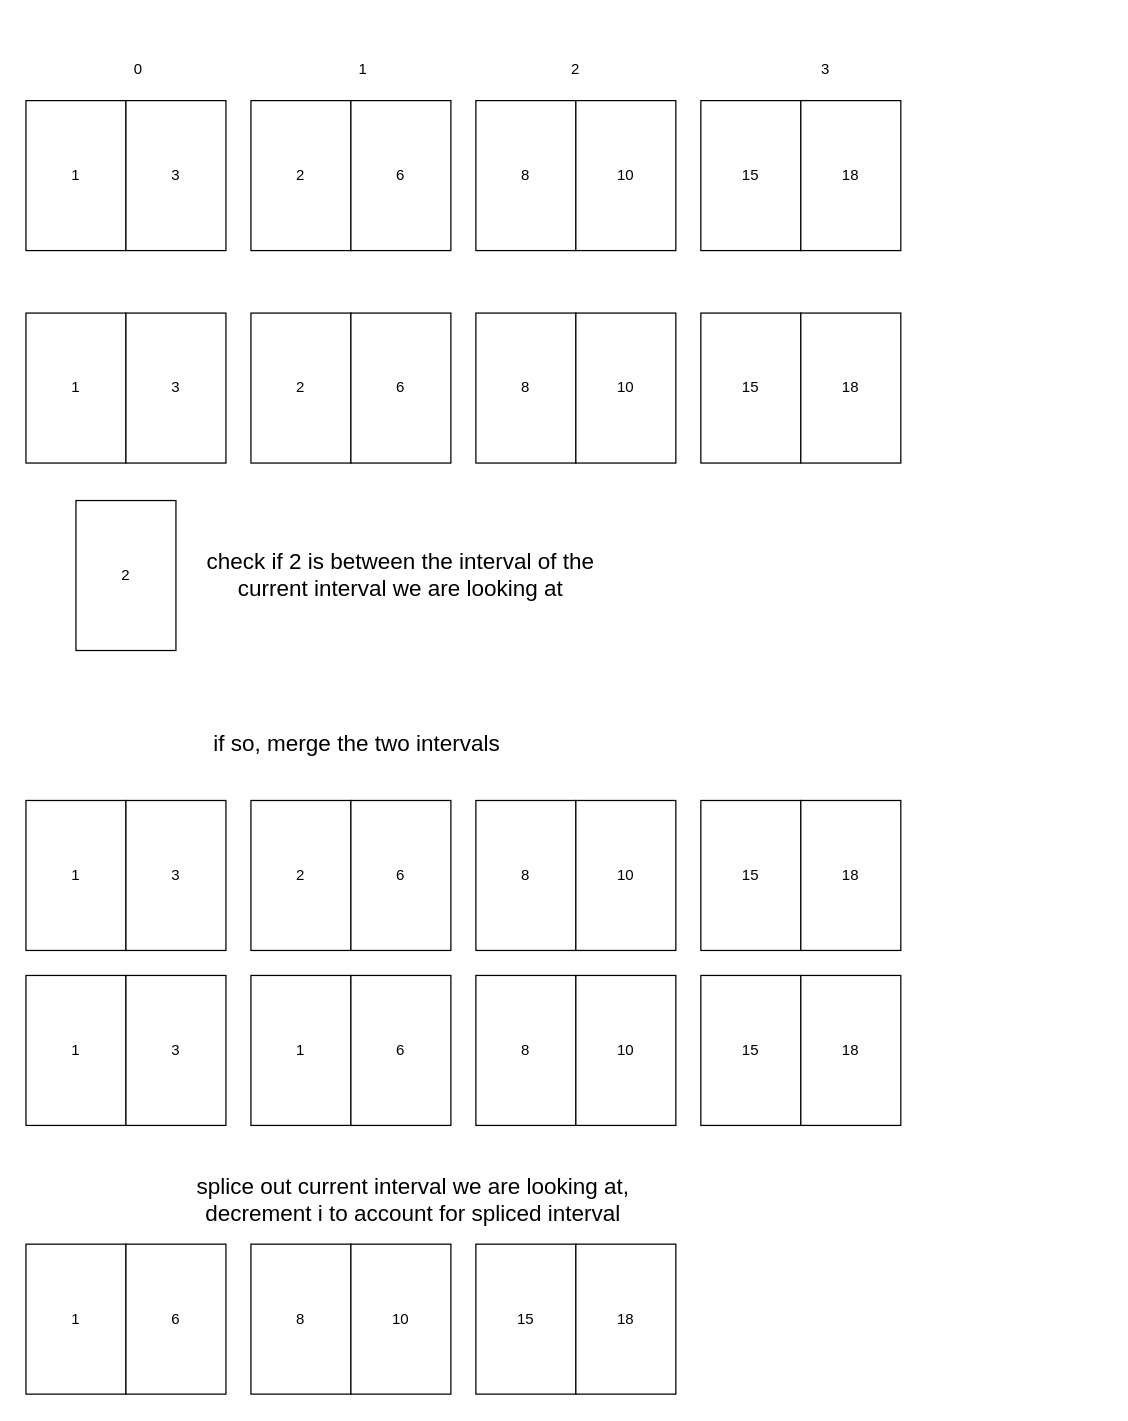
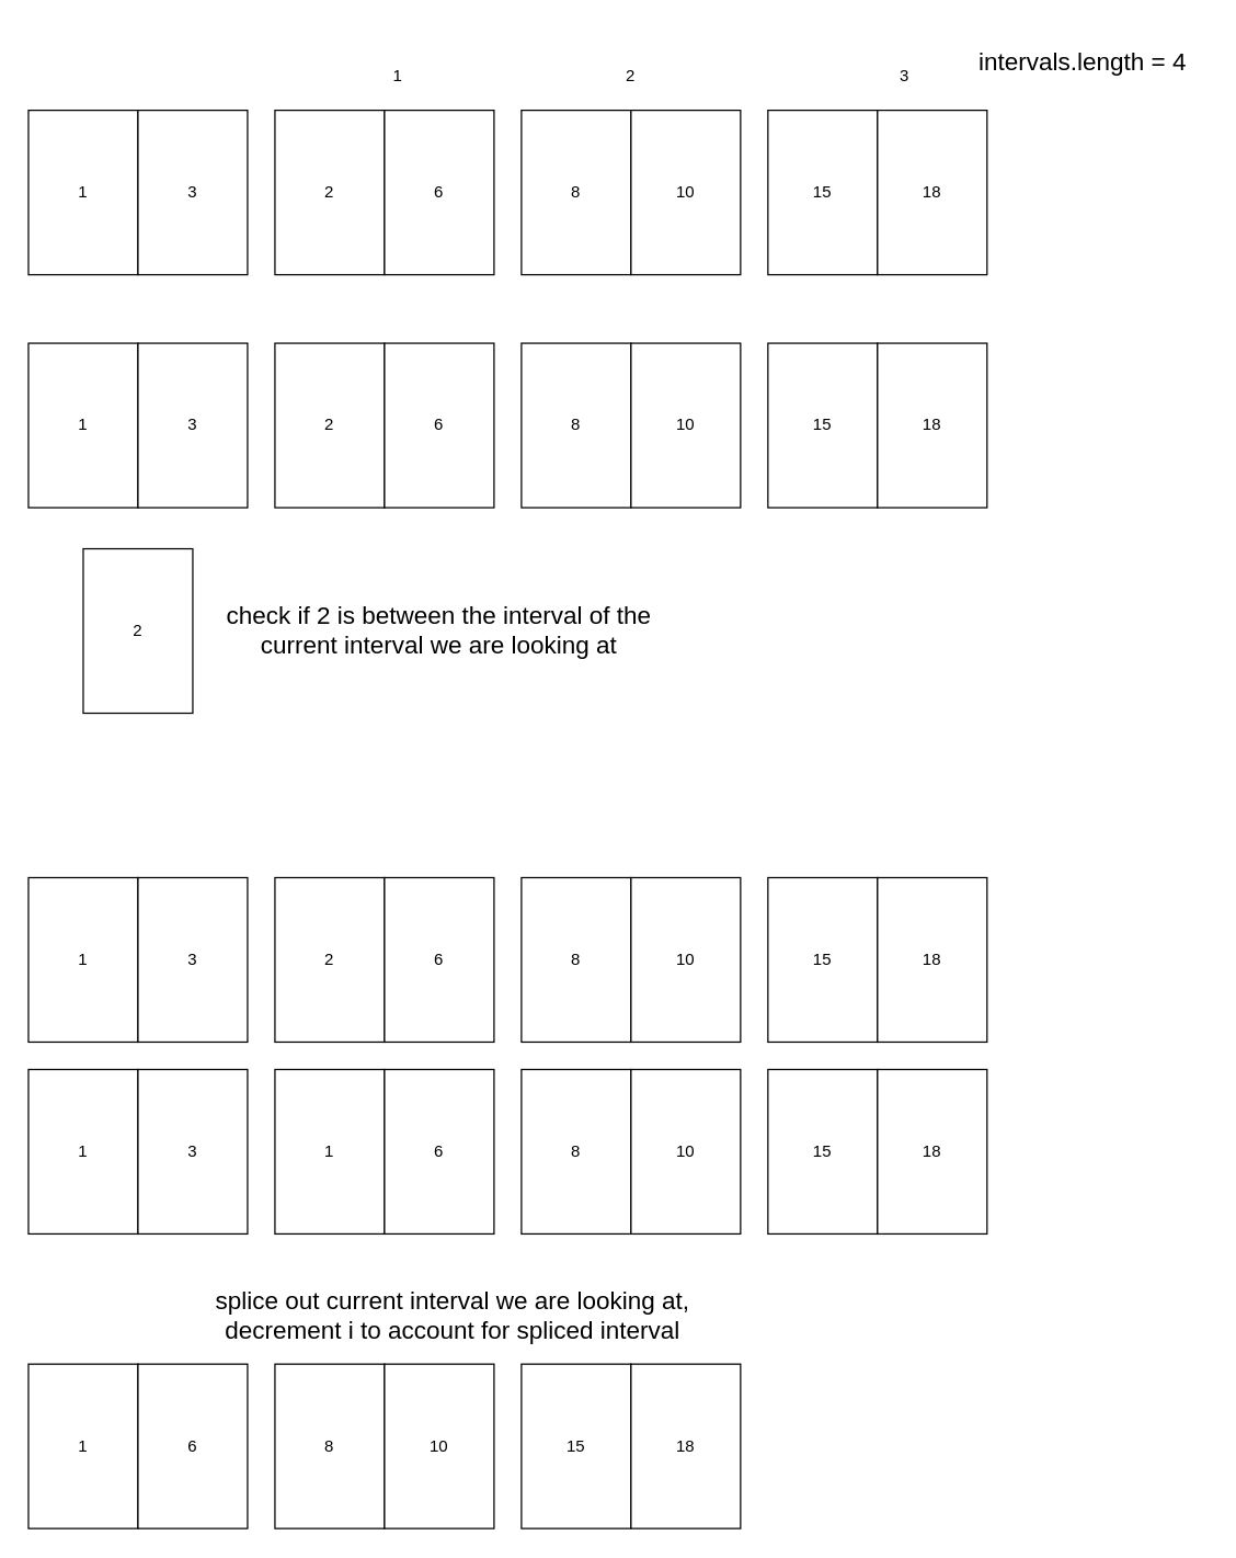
  <mxCell id="0" />
  <mxCell id="1" parent="0" />
  <mxCell id="2" value="1" style="rounded=0;whiteSpace=wrap;html=1;" vertex="1" parent="1"><mxGeometry x="20" y="80" width="80" height="120" as="geometry" /></mxCell>
  <mxCell id="3" value="3" style="rounded=0;whiteSpace=wrap;html=1;" vertex="1" parent="1"><mxGeometry x="100" y="80" width="80" height="120" as="geometry" /></mxCell>
  <mxCell id="4" value="15" style="rounded=0;whiteSpace=wrap;html=1;" vertex="1" parent="1"><mxGeometry x="560" y="80" width="80" height="120" as="geometry" /></mxCell>
  <mxCell id="5" value="18" style="rounded=0;whiteSpace=wrap;html=1;" vertex="1" parent="1"><mxGeometry x="640" y="80" width="80" height="120" as="geometry" /></mxCell>
  <mxCell id="6" value="8" style="rounded=0;whiteSpace=wrap;html=1;" vertex="1" parent="1"><mxGeometry x="380" y="80" width="80" height="120" as="geometry" /></mxCell>
  <mxCell id="7" value="10" style="rounded=0;whiteSpace=wrap;html=1;" vertex="1" parent="1"><mxGeometry x="460" y="80" width="80" height="120" as="geometry" /></mxCell>
  <mxCell id="8" value="2" style="rounded=0;whiteSpace=wrap;html=1;" vertex="1" parent="1"><mxGeometry x="200" y="80" width="80" height="120" as="geometry" /></mxCell>
  <mxCell id="9" value="6" style="rounded=0;whiteSpace=wrap;html=1;" vertex="1" parent="1"><mxGeometry x="280" y="80" width="80" height="120" as="geometry" /></mxCell>
- <mxCell id="10" value="0" style="text;html=1;strokeColor=none;fillColor=none;align=center;verticalAlign=middle;whiteSpace=wrap;rounded=0;" vertex="1" parent="1"><mxGeometry x="80" y="40" width="60" height="30" as="geometry" /></mxCell>
  <mxCell id="11" value="1" style="text;html=1;strokeColor=none;fillColor=none;align=center;verticalAlign=middle;whiteSpace=wrap;rounded=0;" vertex="1" parent="1"><mxGeometry x="260" y="40" width="60" height="30" as="geometry" /></mxCell>
  <mxCell id="12" value="2" style="text;html=1;strokeColor=none;fillColor=none;align=center;verticalAlign=middle;whiteSpace=wrap;rounded=0;" vertex="1" parent="1"><mxGeometry x="430" y="40" width="60" height="30" as="geometry" /></mxCell>
  <mxCell id="13" value="3" style="text;html=1;strokeColor=none;fillColor=none;align=center;verticalAlign=middle;whiteSpace=wrap;rounded=0;" vertex="1" parent="1"><mxGeometry x="630" y="40" width="60" height="30" as="geometry" /></mxCell>
+ <mxCell id="14" value="&lt;font style=&quot;font-size: 18px&quot;&gt;intervals.length = 4&lt;/font&gt;" style="text;html=1;strokeColor=none;fillColor=none;align=center;verticalAlign=middle;whiteSpace=wrap;rounded=0;" vertex="1" parent="1"><mxGeometry x="700" y="20" width="180" height="50" as="geometry" /></mxCell>
  <mxCell id="15" value="1" style="rounded=0;whiteSpace=wrap;html=1;" vertex="1" parent="1"><mxGeometry x="20" y="250" width="80" height="120" as="geometry" /></mxCell>
  <mxCell id="16" value="3" style="rounded=0;whiteSpace=wrap;html=1;" vertex="1" parent="1"><mxGeometry x="100" y="250" width="80" height="120" as="geometry" /></mxCell>
  <mxCell id="17" value="15" style="rounded=0;whiteSpace=wrap;html=1;" vertex="1" parent="1"><mxGeometry x="560" y="250" width="80" height="120" as="geometry" /></mxCell>
  <mxCell id="18" value="18" style="rounded=0;whiteSpace=wrap;html=1;" vertex="1" parent="1"><mxGeometry x="640" y="250" width="80" height="120" as="geometry" /></mxCell>
  <mxCell id="19" value="8" style="rounded=0;whiteSpace=wrap;html=1;" vertex="1" parent="1"><mxGeometry x="380" y="250" width="80" height="120" as="geometry" /></mxCell>
  <mxCell id="20" value="10" style="rounded=0;whiteSpace=wrap;html=1;" vertex="1" parent="1"><mxGeometry x="460" y="250" width="80" height="120" as="geometry" /></mxCell>
  <mxCell id="21" value="2" style="rounded=0;whiteSpace=wrap;html=1;" vertex="1" parent="1"><mxGeometry x="200" y="250" width="80" height="120" as="geometry" /></mxCell>
  <mxCell id="22" value="6" style="rounded=0;whiteSpace=wrap;html=1;" vertex="1" parent="1"><mxGeometry x="280" y="250" width="80" height="120" as="geometry" /></mxCell>
  <mxCell id="23" value="2" style="rounded=0;whiteSpace=wrap;html=1;" vertex="1" parent="1"><mxGeometry x="60" y="400" width="80" height="120" as="geometry" /></mxCell>
  <mxCell id="24" value="&lt;font style=&quot;font-size: 18px&quot;&gt;check if 2 is between the interval of the current interval we are looking at&lt;/font&gt;" style="text;html=1;strokeColor=none;fillColor=none;align=center;verticalAlign=middle;whiteSpace=wrap;rounded=0;" vertex="1" parent="1"><mxGeometry x="155" y="425" width="330" height="70" as="geometry" /></mxCell>
- <mxCell id="25" value="&lt;font style=&quot;font-size: 18px&quot;&gt;if so, merge the two intervals&lt;/font&gt;" style="text;html=1;strokeColor=none;fillColor=none;align=center;verticalAlign=middle;whiteSpace=wrap;rounded=0;" vertex="1" parent="1"><mxGeometry x="120" y="560" width="330" height="70" as="geometry" /></mxCell>
  <mxCell id="26" value="1" style="rounded=0;whiteSpace=wrap;html=1;" vertex="1" parent="1"><mxGeometry x="200" y="780" width="80" height="120" as="geometry" /></mxCell>
  <mxCell id="27" value="6" style="rounded=0;whiteSpace=wrap;html=1;" vertex="1" parent="1"><mxGeometry x="280" y="780" width="80" height="120" as="geometry" /></mxCell>
  <mxCell id="28" value="1" style="rounded=0;whiteSpace=wrap;html=1;" vertex="1" parent="1"><mxGeometry x="20" y="640" width="80" height="120" as="geometry" /></mxCell>
  <mxCell id="29" value="3" style="rounded=0;whiteSpace=wrap;html=1;" vertex="1" parent="1"><mxGeometry x="100" y="640" width="80" height="120" as="geometry" /></mxCell>
  <mxCell id="30" value="15" style="rounded=0;whiteSpace=wrap;html=1;" vertex="1" parent="1"><mxGeometry x="560" y="640" width="80" height="120" as="geometry" /></mxCell>
  <mxCell id="31" value="18" style="rounded=0;whiteSpace=wrap;html=1;" vertex="1" parent="1"><mxGeometry x="640" y="640" width="80" height="120" as="geometry" /></mxCell>
  <mxCell id="32" value="8" style="rounded=0;whiteSpace=wrap;html=1;" vertex="1" parent="1"><mxGeometry x="380" y="640" width="80" height="120" as="geometry" /></mxCell>
  <mxCell id="33" value="10" style="rounded=0;whiteSpace=wrap;html=1;" vertex="1" parent="1"><mxGeometry x="460" y="640" width="80" height="120" as="geometry" /></mxCell>
  <mxCell id="34" value="2" style="rounded=0;whiteSpace=wrap;html=1;" vertex="1" parent="1"><mxGeometry x="200" y="640" width="80" height="120" as="geometry" /></mxCell>
  <mxCell id="35" value="6" style="rounded=0;whiteSpace=wrap;html=1;" vertex="1" parent="1"><mxGeometry x="280" y="640" width="80" height="120" as="geometry" /></mxCell>
  <mxCell id="36" value="1" style="rounded=0;whiteSpace=wrap;html=1;" vertex="1" parent="1"><mxGeometry x="20" y="780" width="80" height="120" as="geometry" /></mxCell>
  <mxCell id="37" value="3" style="rounded=0;whiteSpace=wrap;html=1;" vertex="1" parent="1"><mxGeometry x="100" y="780" width="80" height="120" as="geometry" /></mxCell>
  <mxCell id="38" value="15" style="rounded=0;whiteSpace=wrap;html=1;" vertex="1" parent="1"><mxGeometry x="560" y="780" width="80" height="120" as="geometry" /></mxCell>
  <mxCell id="39" value="18" style="rounded=0;whiteSpace=wrap;html=1;" vertex="1" parent="1"><mxGeometry x="640" y="780" width="80" height="120" as="geometry" /></mxCell>
  <mxCell id="40" value="8" style="rounded=0;whiteSpace=wrap;html=1;" vertex="1" parent="1"><mxGeometry x="380" y="780" width="80" height="120" as="geometry" /></mxCell>
  <mxCell id="41" value="10" style="rounded=0;whiteSpace=wrap;html=1;" vertex="1" parent="1"><mxGeometry x="460" y="780" width="80" height="120" as="geometry" /></mxCell>
  <mxCell id="42" value="&lt;font style=&quot;font-size: 18px&quot;&gt;splice out current interval we are looking at, decrement i to account for spliced interval&lt;/font&gt;" style="text;html=1;strokeColor=none;fillColor=none;align=center;verticalAlign=middle;whiteSpace=wrap;rounded=0;" vertex="1" parent="1"><mxGeometry x="120" y="925" width="420" height="70" as="geometry" /></mxCell>
  <mxCell id="43" value="1" style="rounded=0;whiteSpace=wrap;html=1;" vertex="1" parent="1"><mxGeometry x="20" y="995" width="80" height="120" as="geometry" /></mxCell>
  <mxCell id="44" value="6" style="rounded=0;whiteSpace=wrap;html=1;" vertex="1" parent="1"><mxGeometry x="100" y="995" width="80" height="120" as="geometry" /></mxCell>
  <mxCell id="45" value="15" style="rounded=0;whiteSpace=wrap;html=1;" vertex="1" parent="1"><mxGeometry x="380" y="995" width="80" height="120" as="geometry" /></mxCell>
  <mxCell id="46" value="18" style="rounded=0;whiteSpace=wrap;html=1;" vertex="1" parent="1"><mxGeometry x="460" y="995" width="80" height="120" as="geometry" /></mxCell>
  <mxCell id="47" value="8" style="rounded=0;whiteSpace=wrap;html=1;" vertex="1" parent="1"><mxGeometry x="200" y="995" width="80" height="120" as="geometry" /></mxCell>
  <mxCell id="48" value="10" style="rounded=0;whiteSpace=wrap;html=1;" vertex="1" parent="1"><mxGeometry x="280" y="995" width="80" height="120" as="geometry" /></mxCell>
